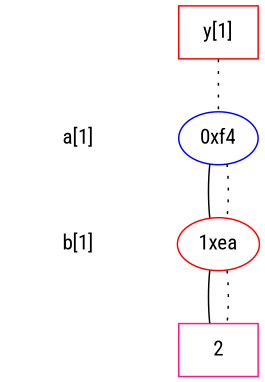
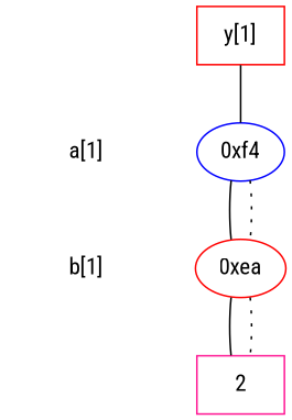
  digraph {
    fontname="Roboto Condensed"
    node [fontname="Roboto Condensed" shape=plaintext color=deeppink]
    edge [dir=none fontname="Roboto Condensed" style=dotted]
    "CONST NODES" [style=invis color=""]
    " a[1] "
    " b[1] " [color=blue]
    "  y[1]  " [color=red shape=box]
    "0xf4" [color=blue shape=""]
-   "0xea" [color=red label="1xea" shape=""]
+   "0xea" [color=red shape=""]
    n7 [label=2 shape=box]
    subgraph sub_1 {
      "CONST NODES"
      " a[1] "
      " b[1] "
    }
    subgraph sub_2 {
      rank=same
      "  y[1]  "
    }
    subgraph sub_3 {
      rank=same
      " a[1] "
      "0xf4"
    }
    subgraph sub_4 {
      rank=same
      " b[1] "
      "0xea"
    }
    subgraph sub_5 {
      rank=same
      "CONST NODES"
      subgraph sub_6 {
        rank=same
        n7
      }
    }
    " a[1] " -> " b[1] " [style=invis]
    " b[1] " -> "CONST NODES" [style=invis]
-   "  y[1]  " -> "0xf4"
+   "  y[1]  " -> "0xf4" [style=solid]
    "0xf4" -> "0xea" [style=""]
    "0xf4" -> "0xea"
    "0xea" -> n7 [style=""]
    "0xea" -> n7
  }
